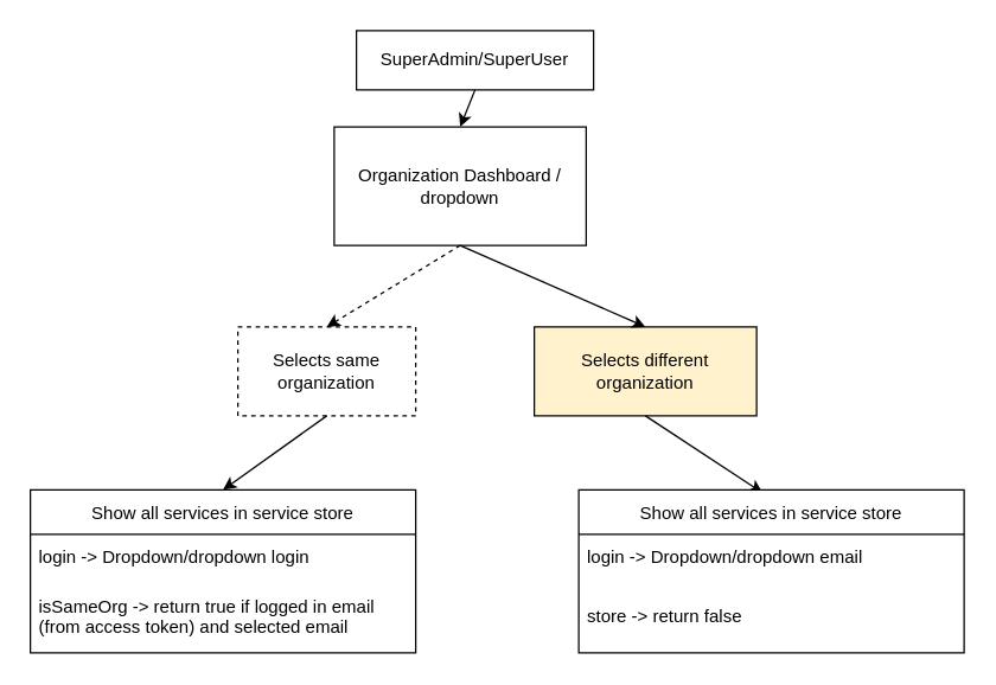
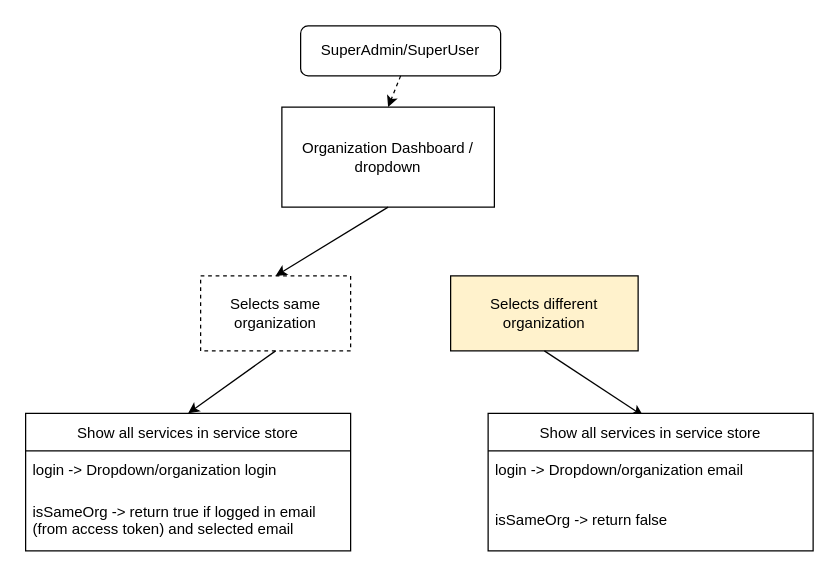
  <mxCell id="0" />
  <mxCell id="1" parent="0" />
- <mxCell id="2" value="SuperAdmin/SuperUser" style="rounded=0;whiteSpace=wrap;html=1;" vertex="1" parent="1"><mxGeometry x="240" y="20" width="160" height="40" as="geometry" /></mxCell>
+ <mxCell id="2" value="SuperAdmin/SuperUser" style="whiteSpace=wrap;html=1;rounded=1;" vertex="1" parent="1"><mxGeometry x="240" y="20" width="160" height="40" as="geometry" /></mxCell>
  <mxCell id="3" value="Organization Dashboard / dropdown" style="rounded=0;whiteSpace=wrap;html=1;" vertex="1" parent="1"><mxGeometry x="225" y="85" width="170" height="80" as="geometry" /></mxCell>
- <mxCell id="4" value="" style="endArrow=classic;html=1;rounded=0;exitX=0.5;exitY=1;exitDx=0;exitDy=0;entryX=0.5;entryY=0;entryDx=0;entryDy=0;" edge="1" parent="1" source="2" target="3"><mxGeometry width="50" height="50" relative="1" as="geometry"><mxPoint x="330" y="300" as="sourcePoint" /><mxPoint x="380" y="250" as="targetPoint" /></mxGeometry></mxCell>
+ <mxCell id="4" value="" style="endArrow=classic;html=1;rounded=0;exitX=0.5;exitY=1;exitDx=0;exitDy=0;entryX=0.5;entryY=0;entryDx=0;entryDy=0;dashed=1;" edge="1" parent="1" source="2" target="3"><mxGeometry width="50" height="50" relative="1" as="geometry"><mxPoint x="330" y="300" as="sourcePoint" /><mxPoint x="380" y="250" as="targetPoint" /></mxGeometry></mxCell>
  <mxCell id="5" value="Selects same organization" style="rounded=0;whiteSpace=wrap;html=1;dashed=1;" vertex="1" parent="1"><mxGeometry x="160" y="220" width="120" height="60" as="geometry" /></mxCell>
  <mxCell id="6" value="Selects different organization" style="rounded=0;whiteSpace=wrap;html=1;fillColor=#fff2cc;" vertex="1" parent="1"><mxGeometry x="360" y="220" width="150" height="60" as="geometry" /></mxCell>
- <mxCell id="7" value="" style="endArrow=classic;html=1;rounded=0;entryX=0.5;entryY=0;entryDx=0;entryDy=0;exitX=0.5;exitY=1;exitDx=0;exitDy=0;dashed=1;" edge="1" parent="1" source="3" target="5"><mxGeometry width="50" height="50" relative="1" as="geometry"><mxPoint x="40" y="240" as="sourcePoint" /><mxPoint x="90" y="190" as="targetPoint" /></mxGeometry></mxCell>
- <mxCell id="8" value="" style="endArrow=classic;html=1;rounded=0;exitX=0.5;exitY=1;exitDx=0;exitDy=0;entryX=0.5;entryY=0;entryDx=0;entryDy=0;" edge="1" parent="1" source="3" target="6"><mxGeometry width="50" height="50" relative="1" as="geometry"><mxPoint x="290" y="400" as="sourcePoint" /><mxPoint x="340" y="350" as="targetPoint" /></mxGeometry></mxCell>
+ <mxCell id="7" value="" style="endArrow=classic;html=1;rounded=0;entryX=0.5;entryY=0;entryDx=0;entryDy=0;exitX=0.5;exitY=1;exitDx=0;exitDy=0;" edge="1" parent="1" source="3" target="5"><mxGeometry width="50" height="50" relative="1" as="geometry"><mxPoint x="40" y="240" as="sourcePoint" /><mxPoint x="90" y="190" as="targetPoint" /></mxGeometry></mxCell>
  <mxCell id="9" value="" style="endArrow=classic;html=1;rounded=0;exitX=0.5;exitY=1;exitDx=0;exitDy=0;entryX=0.5;entryY=0;entryDx=0;entryDy=0;" edge="1" parent="1" source="5" target="11"><mxGeometry width="50" height="50" relative="1" as="geometry"><mxPoint x="-10" y="390" as="sourcePoint" /><mxPoint x="60" y="367.5" as="targetPoint" /></mxGeometry></mxCell>
  <mxCell id="10" value="" style="endArrow=classic;html=1;rounded=0;exitX=0.5;exitY=1;exitDx=0;exitDy=0;entryX=0.477;entryY=0.018;entryDx=0;entryDy=0;entryPerimeter=0;" edge="1" parent="1" source="6" target="14"><mxGeometry width="50" height="50" relative="1" as="geometry"><mxPoint x="300" y="410" as="sourcePoint" /><mxPoint x="497.5" y="365" as="targetPoint" /></mxGeometry></mxCell>
  <mxCell id="11" value="Show all services in service store" style="swimlane;fontStyle=0;childLayout=stackLayout;horizontal=1;startSize=30;horizontalStack=0;resizeParent=1;resizeParentMax=0;resizeLast=0;collapsible=1;marginBottom=0;" vertex="1" parent="1"><mxGeometry x="20" y="330" width="260" height="110" as="geometry" /></mxCell>
- <mxCell id="12" value="login -&gt; Dropdown/dropdown login" style="text;strokeColor=none;fillColor=none;align=left;verticalAlign=middle;spacingLeft=4;spacingRight=4;overflow=hidden;points=[[0,0.5],[1,0.5]];portConstraint=eastwest;rotatable=0;" vertex="1" parent="11"><mxGeometry y="30" width="260" height="30" as="geometry" /></mxCell>
+ <mxCell id="12" value="login -&gt; Dropdown/organization login" style="text;strokeColor=none;fillColor=none;align=left;verticalAlign=middle;spacingLeft=4;spacingRight=4;overflow=hidden;points=[[0,0.5],[1,0.5]];portConstraint=eastwest;rotatable=0;" vertex="1" parent="11"><mxGeometry y="30" width="260" height="30" as="geometry" /></mxCell>
  <mxCell id="13" value="isSameOrg -&gt; return true if logged in email &#10;(from access token) and selected email  " style="text;strokeColor=none;fillColor=none;align=left;verticalAlign=middle;spacingLeft=4;spacingRight=4;overflow=hidden;points=[[0,0.5],[1,0.5]];portConstraint=eastwest;rotatable=0;" vertex="1" parent="11"><mxGeometry y="60" width="260" height="50" as="geometry" /></mxCell>
  <mxCell id="14" value="Show all services in service store" style="swimlane;fontStyle=0;childLayout=stackLayout;horizontal=1;startSize=30;horizontalStack=0;resizeParent=1;resizeParentMax=0;resizeLast=0;collapsible=1;marginBottom=0;" vertex="1" parent="1"><mxGeometry x="390" y="330" width="260" height="110" as="geometry" /></mxCell>
- <mxCell id="15" value="login -&gt; Dropdown/dropdown email" style="text;strokeColor=none;fillColor=none;align=left;verticalAlign=middle;spacingLeft=4;spacingRight=4;overflow=hidden;points=[[0,0.5],[1,0.5]];portConstraint=eastwest;rotatable=0;" vertex="1" parent="14"><mxGeometry y="30" width="260" height="30" as="geometry" /></mxCell>
- <mxCell id="16" value="store -&gt; return false  " style="text;strokeColor=none;fillColor=none;align=left;verticalAlign=middle;spacingLeft=4;spacingRight=4;overflow=hidden;points=[[0,0.5],[1,0.5]];portConstraint=eastwest;rotatable=0;" vertex="1" parent="14"><mxGeometry y="60" width="260" height="50" as="geometry" /></mxCell>
+ <mxCell id="15" value="login -&gt; Dropdown/organization email" style="text;strokeColor=none;fillColor=none;align=left;verticalAlign=middle;spacingLeft=4;spacingRight=4;overflow=hidden;points=[[0,0.5],[1,0.5]];portConstraint=eastwest;rotatable=0;" vertex="1" parent="14"><mxGeometry y="30" width="260" height="30" as="geometry" /></mxCell>
+ <mxCell id="16" value="isSameOrg -&gt; return false  " style="text;strokeColor=none;fillColor=none;align=left;verticalAlign=middle;spacingLeft=4;spacingRight=4;overflow=hidden;points=[[0,0.5],[1,0.5]];portConstraint=eastwest;rotatable=0;" vertex="1" parent="14"><mxGeometry y="60" width="260" height="50" as="geometry" /></mxCell>
